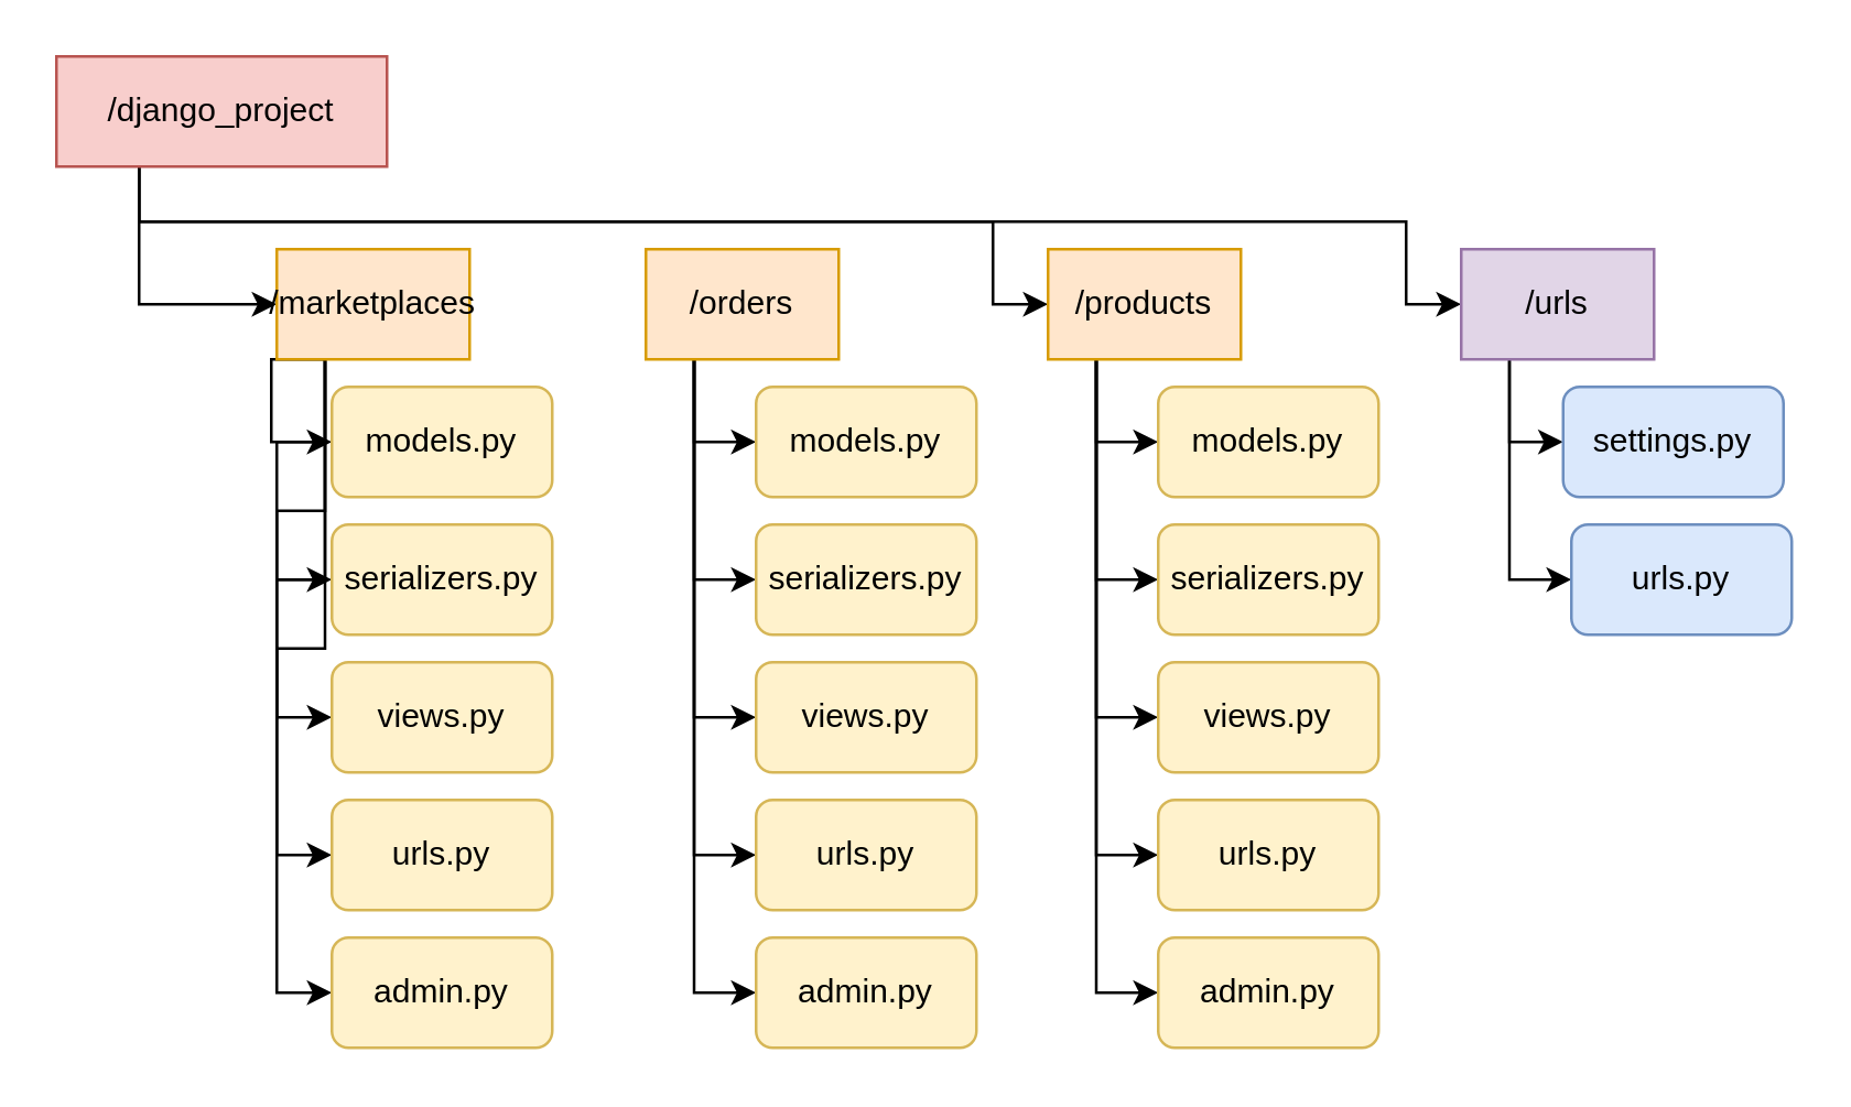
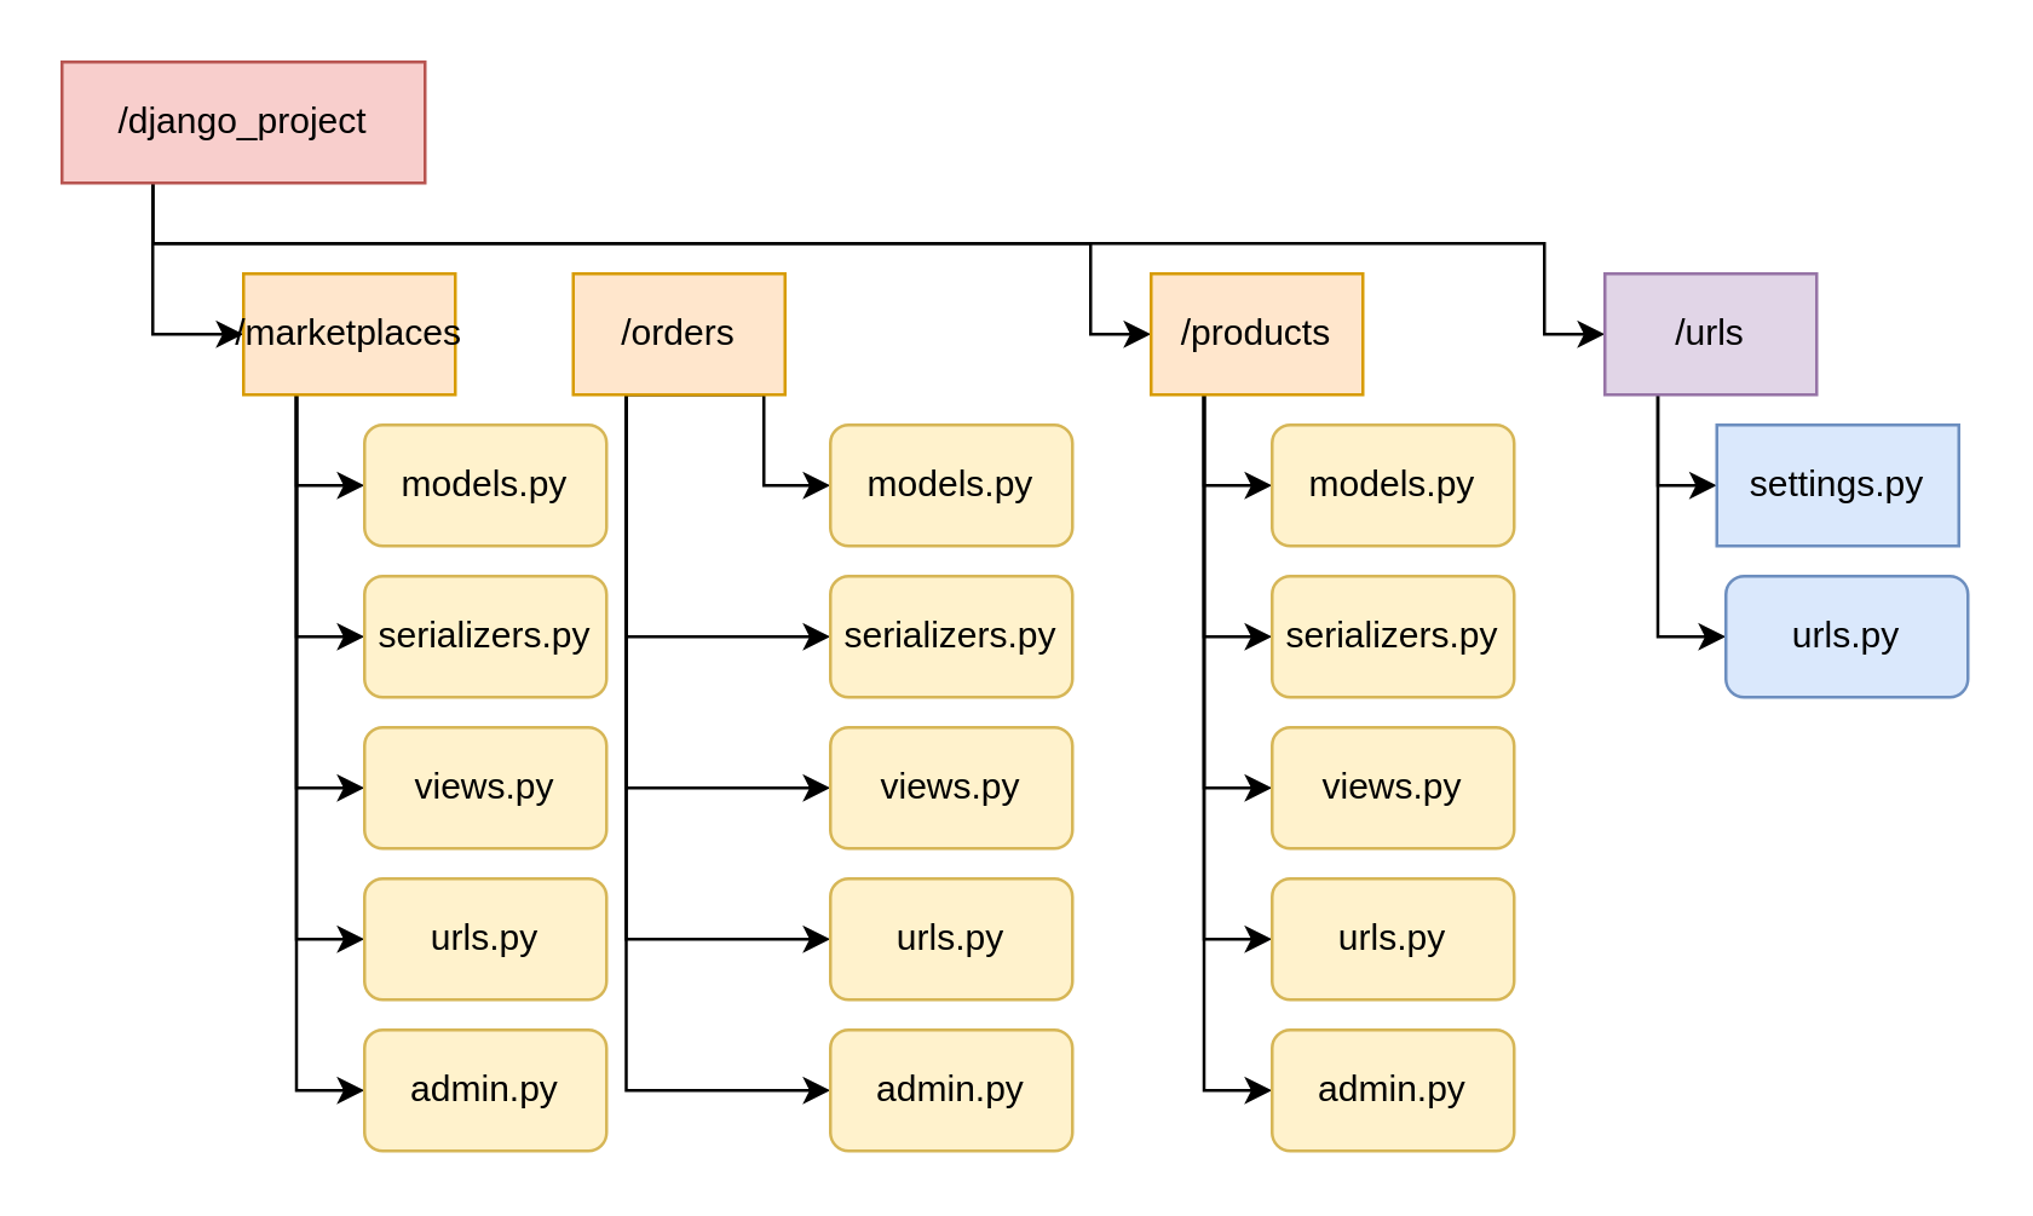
  <mxCell id="0" />
  <mxCell id="1" parent="0" />
  <mxCell id="2" style="edgeStyle=orthogonalEdgeStyle;rounded=0;orthogonalLoop=1;jettySize=auto;html=1;exitX=0.25;exitY=1;exitDx=0;exitDy=0;entryX=0;entryY=0.5;entryDx=0;entryDy=0;" edge="1" parent="1" source="5" target="11"><mxGeometry relative="1" as="geometry" /></mxCell>
  <mxCell id="3" style="edgeStyle=orthogonalEdgeStyle;rounded=0;orthogonalLoop=1;jettySize=auto;html=1;exitX=0.25;exitY=1;exitDx=0;exitDy=0;entryX=0;entryY=0.5;entryDx=0;entryDy=0;" edge="1" parent="1" source="5" target="33"><mxGeometry relative="1" as="geometry"><Array as="points"><mxPoint x="50" y="80" /><mxPoint x="360" y="80" /><mxPoint x="360" y="110" /></Array></mxGeometry></mxCell>
  <mxCell id="4" style="edgeStyle=orthogonalEdgeStyle;rounded=0;orthogonalLoop=1;jettySize=auto;html=1;exitX=0.25;exitY=1;exitDx=0;exitDy=0;entryX=0;entryY=0.5;entryDx=0;entryDy=0;" edge="1" parent="1" source="5" target="41"><mxGeometry relative="1" as="geometry"><Array as="points"><mxPoint x="50" y="80" /><mxPoint x="510" y="80" /><mxPoint x="510" y="110" /></Array></mxGeometry></mxCell>
  <mxCell id="5" value="/django_project" style="rounded=0;whiteSpace=wrap;html=1;fillColor=#f8cecc;strokeColor=#b85450;" vertex="1" parent="1"><mxGeometry x="20" y="20" width="120" height="40" as="geometry" /></mxCell>
  <mxCell id="6" style="edgeStyle=orthogonalEdgeStyle;rounded=0;orthogonalLoop=1;jettySize=auto;html=1;exitX=0.25;exitY=1;exitDx=0;exitDy=0;entryX=0;entryY=0.5;entryDx=0;entryDy=0;" edge="1" parent="1" source="11" target="12"><mxGeometry relative="1" as="geometry"><Array as="points"><mxPoint x="98" y="160" /></Array></mxGeometry></mxCell>
  <mxCell id="7" style="edgeStyle=orthogonalEdgeStyle;rounded=0;orthogonalLoop=1;jettySize=auto;html=1;exitX=0.25;exitY=1;exitDx=0;exitDy=0;entryX=0;entryY=0.5;entryDx=0;entryDy=0;" edge="1" parent="1" source="11" target="13"><mxGeometry relative="1" as="geometry" /></mxCell>
  <mxCell id="8" style="edgeStyle=orthogonalEdgeStyle;rounded=0;orthogonalLoop=1;jettySize=auto;html=1;exitX=0.25;exitY=1;exitDx=0;exitDy=0;entryX=0;entryY=0.5;entryDx=0;entryDy=0;" edge="1" parent="1" source="11" target="14"><mxGeometry relative="1" as="geometry" /></mxCell>
  <mxCell id="9" style="edgeStyle=orthogonalEdgeStyle;rounded=0;orthogonalLoop=1;jettySize=auto;html=1;exitX=0.25;exitY=1;exitDx=0;exitDy=0;entryX=0;entryY=0.5;entryDx=0;entryDy=0;" edge="1" parent="1" source="11" target="15"><mxGeometry relative="1" as="geometry" /></mxCell>
  <mxCell id="10" style="edgeStyle=orthogonalEdgeStyle;rounded=0;orthogonalLoop=1;jettySize=auto;html=1;exitX=0.25;exitY=1;exitDx=0;exitDy=0;entryX=0;entryY=0.5;entryDx=0;entryDy=0;" edge="1" parent="1" source="11" target="16"><mxGeometry relative="1" as="geometry" /></mxCell>
- <mxCell id="11" value="/marketplaces" style="rounded=0;whiteSpace=wrap;html=1;fillColor=#ffe6cc;strokeColor=#d79b00;" vertex="1" parent="1"><mxGeometry x="100" y="90" width="70" height="40" as="geometry" /></mxCell>
+ <mxCell id="11" value="/marketplaces" style="rounded=0;whiteSpace=wrap;html=1;fillColor=#ffe6cc;strokeColor=#d79b00;" vertex="1" parent="1"><mxGeometry x="80" y="90" width="70" height="40" as="geometry" /></mxCell>
  <mxCell id="12" value="models.py" style="rounded=1;whiteSpace=wrap;html=1;fillColor=#fff2cc;strokeColor=#d6b656;" vertex="1" parent="1"><mxGeometry x="120" y="140" width="80" height="40" as="geometry" /></mxCell>
  <mxCell id="13" value="serializers.py" style="rounded=1;whiteSpace=wrap;html=1;fillColor=#fff2cc;strokeColor=#d6b656;" vertex="1" parent="1"><mxGeometry x="120" y="190" width="80" height="40" as="geometry" /></mxCell>
  <mxCell id="14" value="views.py" style="rounded=1;whiteSpace=wrap;html=1;fillColor=#fff2cc;strokeColor=#d6b656;" vertex="1" parent="1"><mxGeometry x="120" y="240" width="80" height="40" as="geometry" /></mxCell>
  <mxCell id="15" value="urls.py" style="rounded=1;whiteSpace=wrap;html=1;fillColor=#fff2cc;strokeColor=#d6b656;" vertex="1" parent="1"><mxGeometry x="120" y="290" width="80" height="40" as="geometry" /></mxCell>
  <mxCell id="16" value="admin.py" style="rounded=1;whiteSpace=wrap;html=1;fillColor=#fff2cc;strokeColor=#d6b656;" vertex="1" parent="1"><mxGeometry x="120" y="340" width="80" height="40" as="geometry" /></mxCell>
  <mxCell id="17" style="edgeStyle=orthogonalEdgeStyle;rounded=0;orthogonalLoop=1;jettySize=auto;html=1;exitX=0.25;exitY=1;exitDx=0;exitDy=0;entryX=0;entryY=0.5;entryDx=0;entryDy=0;" edge="1" parent="1" source="22" target="27"><mxGeometry relative="1" as="geometry" /></mxCell>
  <mxCell id="18" style="edgeStyle=orthogonalEdgeStyle;rounded=0;orthogonalLoop=1;jettySize=auto;html=1;exitX=0.25;exitY=1;exitDx=0;exitDy=0;entryX=0;entryY=0.5;entryDx=0;entryDy=0;" edge="1" parent="1" source="22" target="26"><mxGeometry relative="1" as="geometry" /></mxCell>
  <mxCell id="19" style="edgeStyle=orthogonalEdgeStyle;rounded=0;orthogonalLoop=1;jettySize=auto;html=1;exitX=0.25;exitY=1;exitDx=0;exitDy=0;entryX=0;entryY=0.5;entryDx=0;entryDy=0;" edge="1" parent="1" source="22" target="25"><mxGeometry relative="1" as="geometry" /></mxCell>
  <mxCell id="20" style="edgeStyle=orthogonalEdgeStyle;rounded=0;orthogonalLoop=1;jettySize=auto;html=1;exitX=0.25;exitY=1;exitDx=0;exitDy=0;entryX=0;entryY=0.5;entryDx=0;entryDy=0;" edge="1" parent="1" source="22" target="24"><mxGeometry relative="1" as="geometry" /></mxCell>
  <mxCell id="21" style="edgeStyle=orthogonalEdgeStyle;rounded=0;orthogonalLoop=1;jettySize=auto;html=1;exitX=0.25;exitY=1;exitDx=0;exitDy=0;entryX=0;entryY=0.5;entryDx=0;entryDy=0;" edge="1" parent="1" source="22" target="23"><mxGeometry relative="1" as="geometry"><Array as="points"><mxPoint x="252" y="160" /></Array></mxGeometry></mxCell>
- <mxCell id="22" value="/orders" style="rounded=0;whiteSpace=wrap;html=1;fillColor=#ffe6cc;strokeColor=#d79b00;" vertex="1" parent="1"><mxGeometry x="234" y="90" width="70" height="40" as="geometry" /></mxCell>
+ <mxCell id="22" value="/orders" style="rounded=0;whiteSpace=wrap;html=1;fillColor=#ffe6cc;strokeColor=#d79b00;" vertex="1" parent="1"><mxGeometry x="189" y="90" width="70" height="40" as="geometry" /></mxCell>
  <mxCell id="23" value="models.py" style="rounded=1;whiteSpace=wrap;html=1;fillColor=#fff2cc;strokeColor=#d6b656;" vertex="1" parent="1"><mxGeometry x="274" y="140" width="80" height="40" as="geometry" /></mxCell>
  <mxCell id="24" value="serializers.py" style="rounded=1;whiteSpace=wrap;html=1;fillColor=#fff2cc;strokeColor=#d6b656;" vertex="1" parent="1"><mxGeometry x="274" y="190" width="80" height="40" as="geometry" /></mxCell>
  <mxCell id="25" value="views.py" style="rounded=1;whiteSpace=wrap;html=1;fillColor=#fff2cc;strokeColor=#d6b656;" vertex="1" parent="1"><mxGeometry x="274" y="240" width="80" height="40" as="geometry" /></mxCell>
  <mxCell id="26" value="urls.py" style="rounded=1;whiteSpace=wrap;html=1;fillColor=#fff2cc;strokeColor=#d6b656;" vertex="1" parent="1"><mxGeometry x="274" y="290" width="80" height="40" as="geometry" /></mxCell>
  <mxCell id="27" value="admin.py" style="rounded=1;whiteSpace=wrap;html=1;fillColor=#fff2cc;strokeColor=#d6b656;" vertex="1" parent="1"><mxGeometry x="274" y="340" width="80" height="40" as="geometry" /></mxCell>
  <mxCell id="28" style="edgeStyle=orthogonalEdgeStyle;rounded=0;orthogonalLoop=1;jettySize=auto;html=1;exitX=0.25;exitY=1;exitDx=0;exitDy=0;entryX=0;entryY=0.5;entryDx=0;entryDy=0;" edge="1" parent="1" source="33" target="38"><mxGeometry relative="1" as="geometry" /></mxCell>
  <mxCell id="29" style="edgeStyle=orthogonalEdgeStyle;rounded=0;orthogonalLoop=1;jettySize=auto;html=1;exitX=0.25;exitY=1;exitDx=0;exitDy=0;entryX=0;entryY=0.5;entryDx=0;entryDy=0;" edge="1" parent="1" source="33" target="37"><mxGeometry relative="1" as="geometry" /></mxCell>
  <mxCell id="30" style="edgeStyle=orthogonalEdgeStyle;rounded=0;orthogonalLoop=1;jettySize=auto;html=1;exitX=0.25;exitY=1;exitDx=0;exitDy=0;entryX=0;entryY=0.5;entryDx=0;entryDy=0;" edge="1" parent="1" source="33" target="36"><mxGeometry relative="1" as="geometry" /></mxCell>
  <mxCell id="31" style="edgeStyle=orthogonalEdgeStyle;rounded=0;orthogonalLoop=1;jettySize=auto;html=1;exitX=0.25;exitY=1;exitDx=0;exitDy=0;entryX=0;entryY=0.5;entryDx=0;entryDy=0;" edge="1" parent="1" source="33" target="35"><mxGeometry relative="1" as="geometry" /></mxCell>
  <mxCell id="32" style="edgeStyle=orthogonalEdgeStyle;rounded=0;orthogonalLoop=1;jettySize=auto;html=1;exitX=0.25;exitY=1;exitDx=0;exitDy=0;entryX=0;entryY=0.5;entryDx=0;entryDy=0;" edge="1" parent="1" source="33" target="34"><mxGeometry relative="1" as="geometry"><Array as="points"><mxPoint x="398" y="160" /></Array></mxGeometry></mxCell>
  <mxCell id="33" value="/products" style="rounded=0;whiteSpace=wrap;html=1;fillColor=#ffe6cc;strokeColor=#d79b00;" vertex="1" parent="1"><mxGeometry x="380" y="90" width="70" height="40" as="geometry" /></mxCell>
  <mxCell id="34" value="models.py" style="rounded=1;whiteSpace=wrap;html=1;fillColor=#fff2cc;strokeColor=#d6b656;" vertex="1" parent="1"><mxGeometry x="420" y="140" width="80" height="40" as="geometry" /></mxCell>
  <mxCell id="35" value="serializers.py" style="rounded=1;whiteSpace=wrap;html=1;fillColor=#fff2cc;strokeColor=#d6b656;" vertex="1" parent="1"><mxGeometry x="420" y="190" width="80" height="40" as="geometry" /></mxCell>
  <mxCell id="36" value="views.py" style="rounded=1;whiteSpace=wrap;html=1;fillColor=#fff2cc;strokeColor=#d6b656;" vertex="1" parent="1"><mxGeometry x="420" y="240" width="80" height="40" as="geometry" /></mxCell>
  <mxCell id="37" value="urls.py" style="rounded=1;whiteSpace=wrap;html=1;fillColor=#fff2cc;strokeColor=#d6b656;" vertex="1" parent="1"><mxGeometry x="420" y="290" width="80" height="40" as="geometry" /></mxCell>
  <mxCell id="38" value="admin.py" style="rounded=1;whiteSpace=wrap;html=1;fillColor=#fff2cc;strokeColor=#d6b656;" vertex="1" parent="1"><mxGeometry x="420" y="340" width="80" height="40" as="geometry" /></mxCell>
  <mxCell id="39" style="edgeStyle=orthogonalEdgeStyle;rounded=0;orthogonalLoop=1;jettySize=auto;html=1;exitX=0.25;exitY=1;exitDx=0;exitDy=0;entryX=0;entryY=0.5;entryDx=0;entryDy=0;" edge="1" parent="1" source="41" target="42"><mxGeometry relative="1" as="geometry"><Array as="points"><mxPoint x="547" y="160" /></Array></mxGeometry></mxCell>
  <mxCell id="40" style="edgeStyle=orthogonalEdgeStyle;rounded=0;orthogonalLoop=1;jettySize=auto;html=1;exitX=0.25;exitY=1;exitDx=0;exitDy=0;entryX=0;entryY=0.5;entryDx=0;entryDy=0;" edge="1" parent="1" source="41" target="43"><mxGeometry relative="1" as="geometry" /></mxCell>
  <mxCell id="41" value="/urls" style="rounded=0;whiteSpace=wrap;html=1;fillColor=#e1d5e7;strokeColor=#9673a6;" vertex="1" parent="1"><mxGeometry x="530" y="90" width="70" height="40" as="geometry" /></mxCell>
- <mxCell id="42" value="settings.py" style="rounded=1;whiteSpace=wrap;html=1;fillColor=#dae8fc;strokeColor=#6c8ebf;" vertex="1" parent="1"><mxGeometry x="567" y="140" width="80" height="40" as="geometry" /></mxCell>
+ <mxCell id="42" value="settings.py" style="whiteSpace=wrap;html=1;fillColor=#dae8fc;strokeColor=#6c8ebf;rounded=0;" vertex="1" parent="1"><mxGeometry x="567" y="140" width="80" height="40" as="geometry" /></mxCell>
  <mxCell id="43" value="urls.py" style="rounded=1;whiteSpace=wrap;html=1;fillColor=#dae8fc;strokeColor=#6c8ebf;" vertex="1" parent="1"><mxGeometry x="570" y="190" width="80" height="40" as="geometry" /></mxCell>
